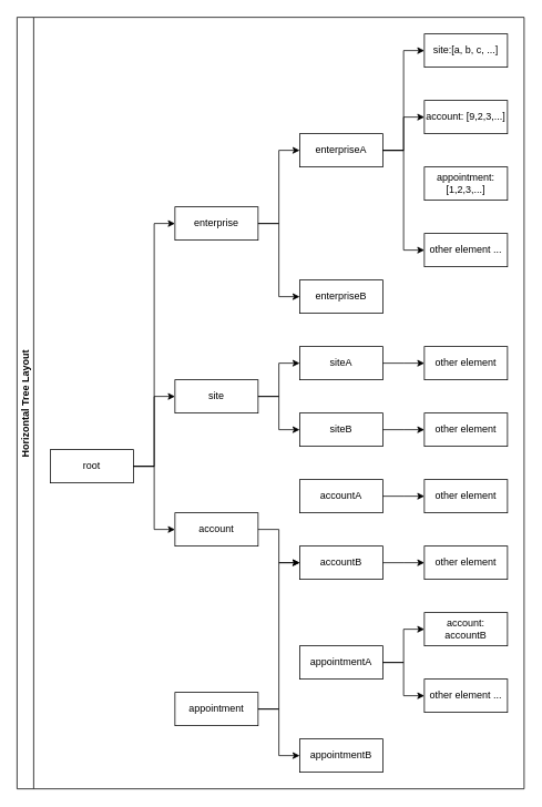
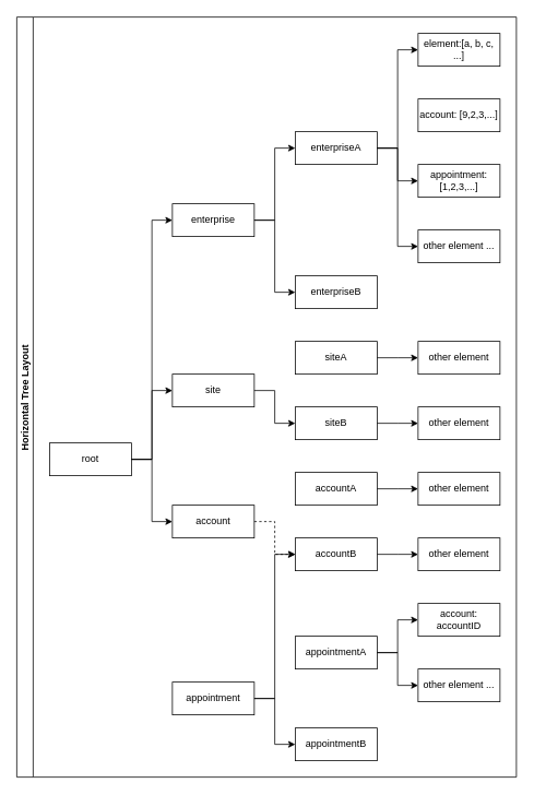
  <mxCell id="0" />
  <mxCell id="1" parent="0" />
  <mxCell id="2" value="Horizontal Tree Layout" style="swimlane;startSize=20;horizontal=0;childLayout=treeLayout;horizontalTree=1;resizable=0;containerType=tree;" vertex="1" parent="1"><mxGeometry x="20" y="20" width="610" height="928" as="geometry" /></mxCell>
  <mxCell id="3" value="root" style="whiteSpace=wrap;html=1;" vertex="1" parent="2"><mxGeometry x="40" y="520" width="100" height="40" as="geometry" /></mxCell>
  <mxCell id="4" value="enterprise" style="whiteSpace=wrap;html=1;" vertex="1" parent="2"><mxGeometry x="190" y="228" width="100" height="40" as="geometry" /></mxCell>
  <mxCell id="5" value="" style="edgeStyle=elbowEdgeStyle;elbow=horizontal;html=1;rounded=0;" edge="1" parent="2" source="3" target="4"><mxGeometry relative="1" as="geometry" /></mxCell>
  <mxCell id="6" value="site" style="whiteSpace=wrap;html=1;" vertex="1" parent="2"><mxGeometry x="190" y="436" width="100" height="40" as="geometry" /></mxCell>
  <mxCell id="7" value="" style="edgeStyle=elbowEdgeStyle;elbow=horizontal;html=1;rounded=0;" edge="1" parent="2" source="3" target="6"><mxGeometry relative="1" as="geometry" /></mxCell>
  <mxCell id="8" value="" style="edgeStyle=elbowEdgeStyle;elbow=horizontal;html=1;rounded=0;" edge="1" target="9" source="3" parent="2"><mxGeometry relative="1" as="geometry"><mxPoint x="160" y="-7995.6" as="sourcePoint" /></mxGeometry></mxCell>
  <mxCell id="9" value="account" style="whiteSpace=wrap;html=1;" vertex="1" parent="2"><mxGeometry x="190" y="596" width="100" height="40" as="geometry" /></mxCell>
- <mxCell id="10" value="" style="edgeStyle=elbowEdgeStyle;elbow=horizontal;html=1;rounded=0;" edge="1" target="11" source="6" parent="2"><mxGeometry relative="1" as="geometry"><mxPoint x="160" y="-7413.2" as="sourcePoint" /></mxGeometry></mxCell>
  <mxCell id="11" value="siteA" style="whiteSpace=wrap;html=1;" vertex="1" parent="2"><mxGeometry x="340" y="396" width="100" height="40" as="geometry" /></mxCell>
  <mxCell id="12" value="" style="edgeStyle=elbowEdgeStyle;elbow=horizontal;html=1;rounded=0;" edge="1" target="13" source="6" parent="2"><mxGeometry relative="1" as="geometry"><mxPoint x="310" y="-7365.2" as="sourcePoint" /></mxGeometry></mxCell>
  <mxCell id="13" value="siteB" style="whiteSpace=wrap;html=1;" vertex="1" parent="2"><mxGeometry x="340" y="476" width="100" height="40" as="geometry" /></mxCell>
  <mxCell id="14" value="" style="edgeStyle=elbowEdgeStyle;elbow=horizontal;html=1;rounded=0;" edge="1" target="15" source="13" parent="2"><mxGeometry relative="1" as="geometry"><mxPoint x="310" y="-7061.2" as="sourcePoint" /></mxGeometry></mxCell>
  <mxCell id="15" value="other element" style="whiteSpace=wrap;html=1;" vertex="1" parent="2"><mxGeometry x="490" y="476" width="100" height="40" as="geometry" /></mxCell>
  <mxCell id="16" value="accountA" style="whiteSpace=wrap;html=1;" vertex="1" parent="2"><mxGeometry x="340" y="556" width="100" height="40" as="geometry" /></mxCell>
- <mxCell id="17" value="" style="edgeStyle=elbowEdgeStyle;elbow=horizontal;html=1;rounded=0;" edge="1" target="18" source="9" parent="2"><mxGeometry relative="1" as="geometry"><mxPoint x="310" y="-6565.2" as="sourcePoint" /></mxGeometry></mxCell>
+ <mxCell id="17" value="" style="edgeStyle=elbowEdgeStyle;elbow=horizontal;html=1;rounded=0;dashed=1;" edge="1" target="18" source="9" parent="2"><mxGeometry relative="1" as="geometry"><mxPoint x="310" y="-6565.2" as="sourcePoint" /></mxGeometry></mxCell>
  <mxCell id="18" value="accountB" style="whiteSpace=wrap;html=1;" vertex="1" parent="2"><mxGeometry x="340" y="636" width="100" height="40" as="geometry" /></mxCell>
  <mxCell id="19" value="" style="edgeStyle=elbowEdgeStyle;elbow=horizontal;html=1;rounded=0;" edge="1" target="20" source="16" parent="2"><mxGeometry relative="1" as="geometry"><mxPoint x="310" y="-6545.2" as="sourcePoint" /></mxGeometry></mxCell>
  <mxCell id="20" value="other element" style="whiteSpace=wrap;html=1;" vertex="1" parent="2"><mxGeometry x="490" y="556" width="100" height="40" as="geometry" /></mxCell>
  <mxCell id="21" value="" style="edgeStyle=elbowEdgeStyle;elbow=horizontal;html=1;rounded=0;" edge="1" target="22" source="18" parent="2"><mxGeometry relative="1" as="geometry"><mxPoint x="310" y="-6545.2" as="sourcePoint" /></mxGeometry></mxCell>
  <mxCell id="22" value="other element" style="whiteSpace=wrap;html=1;" vertex="1" parent="2"><mxGeometry x="490" y="636" width="100" height="40" as="geometry" /></mxCell>
  <mxCell id="23" value="appointment" style="whiteSpace=wrap;html=1;" vertex="1" parent="2"><mxGeometry x="190" y="812" width="100" height="40" as="geometry" /></mxCell>
  <mxCell id="24" value="" style="edgeStyle=elbowEdgeStyle;elbow=horizontal;html=1;rounded=0;" edge="1" target="18" source="23" parent="2"><mxGeometry relative="1" as="geometry"><mxPoint x="160" y="-5833.2" as="sourcePoint" /></mxGeometry></mxCell>
  <mxCell id="25" value="appointmentA" style="whiteSpace=wrap;html=1;" vertex="1" parent="2"><mxGeometry x="340" y="756" width="100" height="40" as="geometry" /></mxCell>
  <mxCell id="26" value="" style="edgeStyle=elbowEdgeStyle;elbow=horizontal;html=1;rounded=0;" edge="1" target="27" source="23" parent="2"><mxGeometry relative="1" as="geometry"><mxPoint x="310" y="-5605.2" as="sourcePoint" /></mxGeometry></mxCell>
  <mxCell id="27" value="appointmentB" style="whiteSpace=wrap;html=1;" vertex="1" parent="2"><mxGeometry x="340" y="868" width="100" height="40" as="geometry" /></mxCell>
  <mxCell id="28" value="" style="edgeStyle=elbowEdgeStyle;elbow=horizontal;html=1;rounded=0;" edge="1" target="29" source="11" parent="2"><mxGeometry relative="1" as="geometry"><mxPoint x="460" y="-4325.2" as="sourcePoint" /></mxGeometry></mxCell>
  <mxCell id="29" value="other element" style="whiteSpace=wrap;html=1;" vertex="1" parent="2"><mxGeometry x="490" y="396" width="100" height="40" as="geometry" /></mxCell>
  <mxCell id="30" value="" style="edgeStyle=elbowEdgeStyle;elbow=horizontal;html=1;rounded=0;" edge="1" target="31" source="4" parent="2"><mxGeometry relative="1" as="geometry"><mxPoint x="160" y="-3569.2" as="sourcePoint" /></mxGeometry></mxCell>
  <mxCell id="31" value="enterpriseA" style="whiteSpace=wrap;html=1;" vertex="1" parent="2"><mxGeometry x="340" y="140" width="100" height="40" as="geometry" /></mxCell>
  <mxCell id="32" value="" style="edgeStyle=elbowEdgeStyle;elbow=horizontal;html=1;rounded=0;" edge="1" target="33" source="31" parent="2"><mxGeometry relative="1" as="geometry"><mxPoint x="310" y="-3353.2" as="sourcePoint" /></mxGeometry></mxCell>
- <mxCell id="33" value="site:[a, b, c, ...]" style="whiteSpace=wrap;html=1;" vertex="1" parent="2"><mxGeometry x="490" y="20" width="100" height="40" as="geometry" /></mxCell>
- <mxCell id="34" value="" style="edgeStyle=elbowEdgeStyle;elbow=horizontal;html=1;rounded=0;" edge="1" target="35" source="31" parent="2"><mxGeometry relative="1" as="geometry"><mxPoint x="460" y="-3181.2" as="sourcePoint" /></mxGeometry></mxCell>
+ <mxCell id="33" value="element:[a, b, c, ...]" style="whiteSpace=wrap;html=1;" vertex="1" parent="2"><mxGeometry x="490" y="20" width="100" height="40" as="geometry" /></mxCell>
  <mxCell id="35" value="account: [9,2,3,...]" style="whiteSpace=wrap;html=1;" vertex="1" parent="2"><mxGeometry x="490" y="100" width="100" height="40" as="geometry" /></mxCell>
  <mxCell id="36" value="" style="edgeStyle=elbowEdgeStyle;elbow=horizontal;html=1;rounded=0;" edge="1" target="37" source="4" parent="2"><mxGeometry relative="1" as="geometry"><mxPoint x="310" y="-2589.2" as="sourcePoint" /></mxGeometry></mxCell>
  <mxCell id="37" value="enterpriseB" style="whiteSpace=wrap;html=1;" vertex="1" parent="2"><mxGeometry x="340" y="316" width="100" height="40" as="geometry" /></mxCell>
+ <mxCell id="38" value="" style="edgeStyle=elbowEdgeStyle;elbow=horizontal;html=1;rounded=0;" edge="1" target="39" source="31" parent="2"><mxGeometry relative="1" as="geometry"><mxPoint x="460" y="-2177.2" as="sourcePoint" /></mxGeometry></mxCell>
  <mxCell id="39" value="appointment: [1,2,3,...]" style="whiteSpace=wrap;html=1;" vertex="1" parent="2"><mxGeometry x="490" y="180" width="100" height="40" as="geometry" /></mxCell>
  <mxCell id="40" value="" style="edgeStyle=elbowEdgeStyle;elbow=horizontal;html=1;rounded=0;" edge="1" target="41" source="31" parent="2"><mxGeometry relative="1" as="geometry"><mxPoint x="460" y="-1665.2" as="sourcePoint" /></mxGeometry></mxCell>
  <mxCell id="41" value="other element ..." style="whiteSpace=wrap;html=1;" vertex="1" parent="2"><mxGeometry x="490" y="260" width="100" height="40" as="geometry" /></mxCell>
  <mxCell id="42" value="" style="edgeStyle=elbowEdgeStyle;elbow=horizontal;html=1;rounded=0;" edge="1" target="43" source="25" parent="2"><mxGeometry relative="1" as="geometry"><mxPoint x="310" y="-401.2" as="sourcePoint" /></mxGeometry></mxCell>
- <mxCell id="43" value="account: accountB" style="whiteSpace=wrap;html=1;" vertex="1" parent="2"><mxGeometry x="490" y="716" width="100" height="40" as="geometry" /></mxCell>
+ <mxCell id="43" value="account: accountID" style="whiteSpace=wrap;html=1;" vertex="1" parent="2"><mxGeometry x="490" y="716" width="100" height="40" as="geometry" /></mxCell>
  <mxCell id="44" value="" style="edgeStyle=elbowEdgeStyle;elbow=horizontal;html=1;rounded=0;" edge="1" target="45" source="25" parent="2"><mxGeometry relative="1" as="geometry"><mxPoint x="460" y="126.8" as="sourcePoint" /></mxGeometry></mxCell>
  <mxCell id="45" value="other element ..." style="whiteSpace=wrap;html=1;" vertex="1" parent="2"><mxGeometry x="490" y="796" width="100" height="40" as="geometry" /></mxCell>
